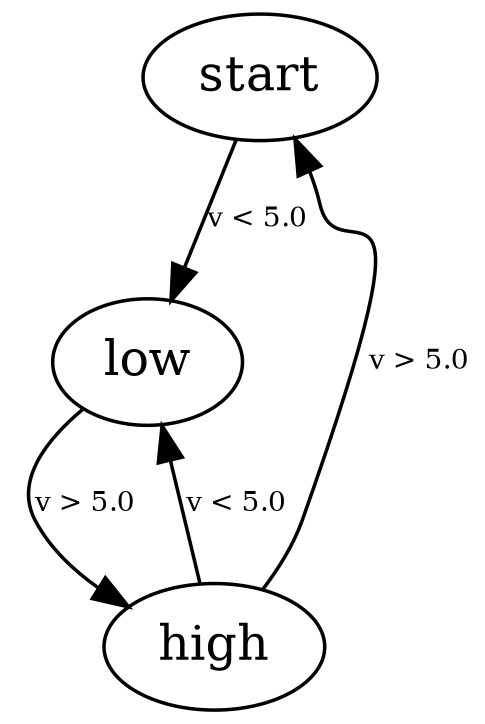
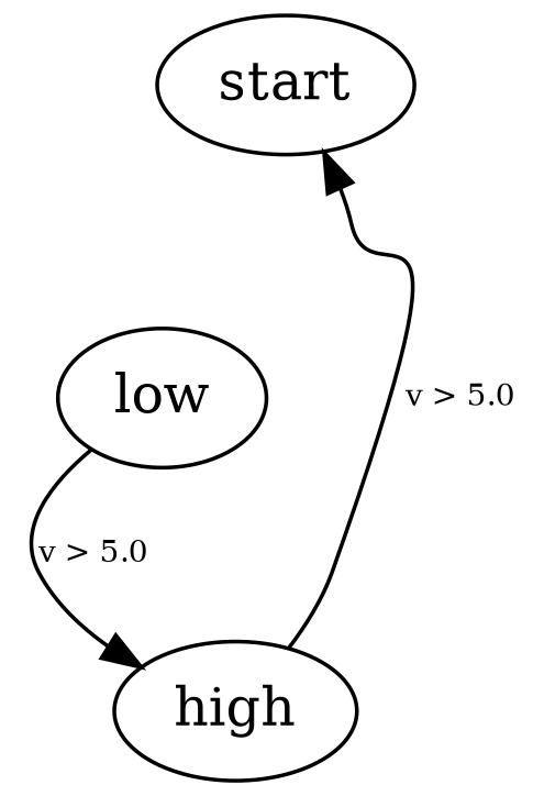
  digraph {
    edge [fontsize=8]
    start
    low
    high
-   start -> low [label="v < 5.0"]
    low -> high [label="v > 5.0"]
    high -> start [label="v > 5.0"]
-   high -> low [label="v < 5.0"]
  }
